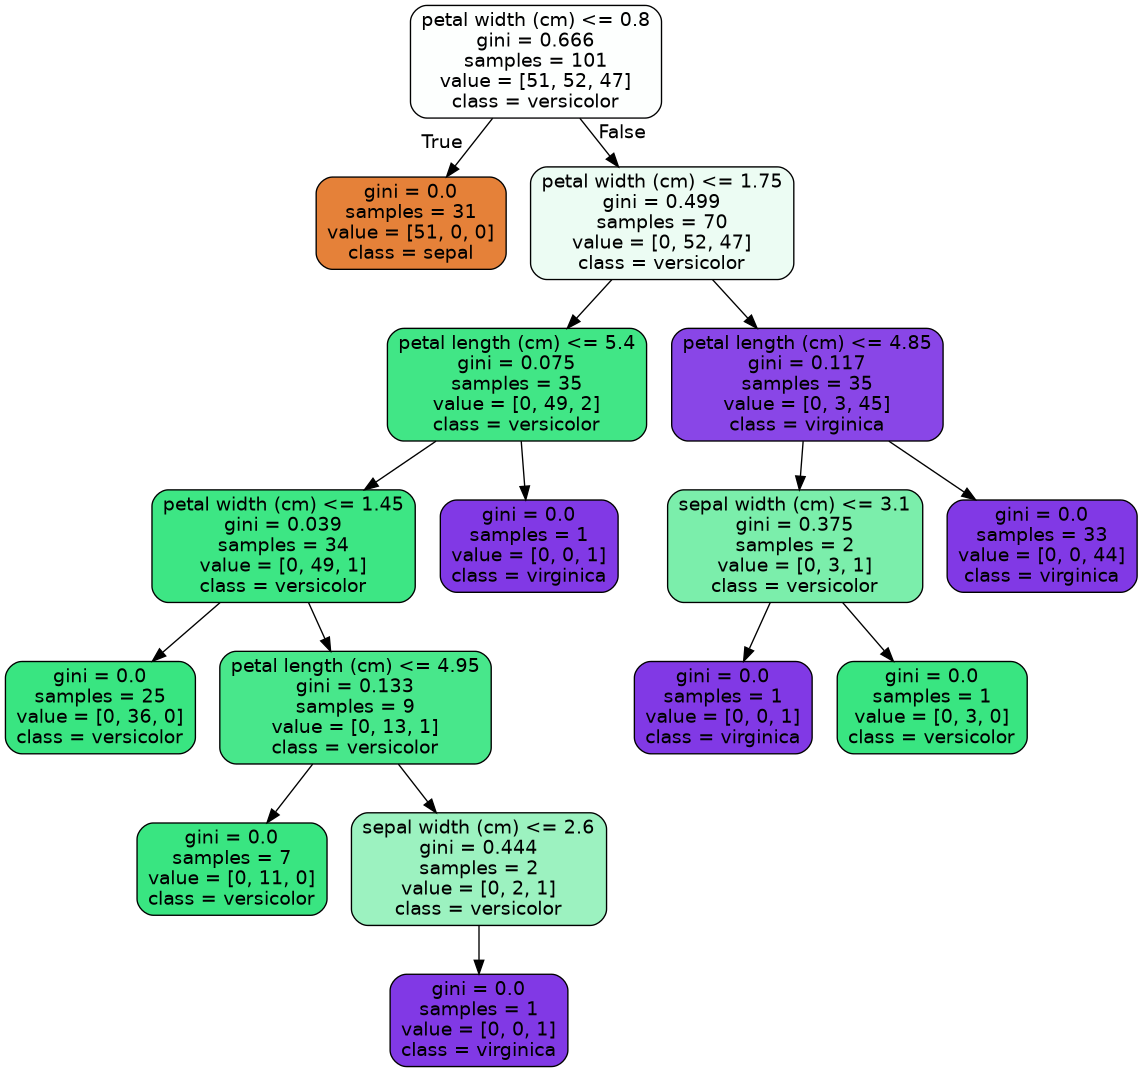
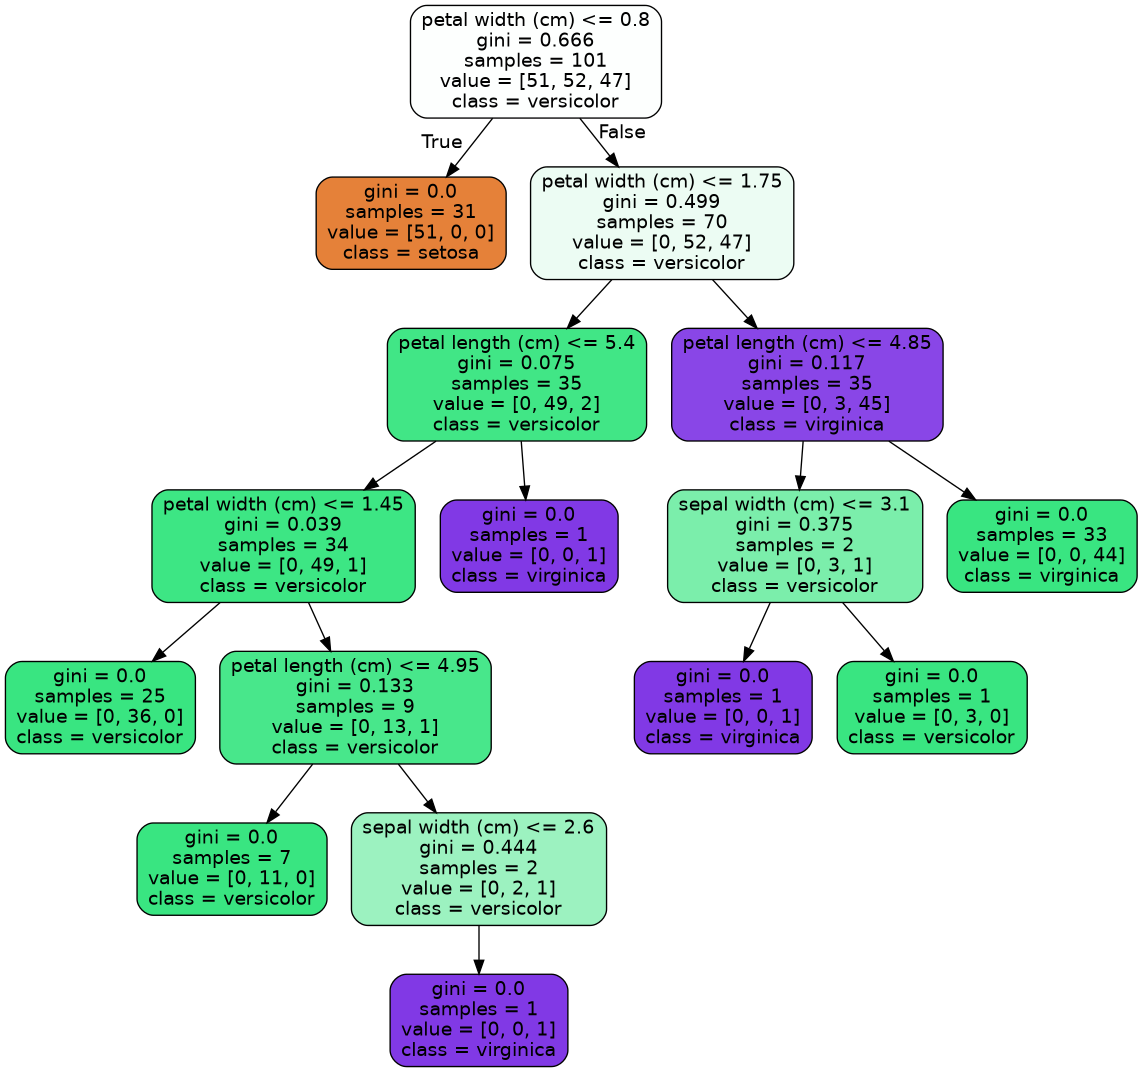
  digraph {
    node [color=black fillcolor="#8139e5" fontname=helvetica shape=box style="filled, rounded"]
    edge [fontname=helvetica]
    n1 [fillcolor="#fdfffe" label="petal width (cm) <= 0.8\ngini = 0.666\nsamples = 101\nvalue = [51, 52, 47]\nclass = versicolor"]
-   n2 [fillcolor="#e58139" label="gini = 0.0\nsamples = 31\nvalue = [51, 0, 0]\nclass = sepal"]
+   n2 [fillcolor="#e58139" label="gini = 0.0\nsamples = 31\nvalue = [51, 0, 0]\nclass = setosa"]
    n3 [fillcolor="#ecfcf3" label="petal width (cm) <= 1.75\ngini = 0.499\nsamples = 70\nvalue = [0, 52, 47]\nclass = versicolor"]
    n4 [fillcolor="#41e686" label="petal length (cm) <= 5.4\ngini = 0.075\nsamples = 35\nvalue = [0, 49, 2]\nclass = versicolor"]
    n5 [fillcolor="#8946e7" label="petal length (cm) <= 4.85\ngini = 0.117\nsamples = 35\nvalue = [0, 3, 45]\nclass = virginica"]
    n6 [fillcolor="#3de684" label="petal width (cm) <= 1.45\ngini = 0.039\nsamples = 34\nvalue = [0, 49, 1]\nclass = versicolor"]
    n7 [label="gini = 0.0\nsamples = 1\nvalue = [0, 0, 1]\nclass = virginica"]
    n8 [fillcolor="#7beeab" label="sepal width (cm) <= 3.1\ngini = 0.375\nsamples = 2\nvalue = [0, 3, 1]\nclass = versicolor"]
-   n9 [label="gini = 0.0\nsamples = 33\nvalue = [0, 0, 44]\nclass = virginica"]
+   n9 [fillcolor="#39e581" label="gini = 0.0\nsamples = 33\nvalue = [0, 0, 44]\nclass = virginica"]
    n10 [fillcolor="#39e581" label="gini = 0.0\nsamples = 25\nvalue = [0, 36, 0]\nclass = versicolor"]
    n11 [fillcolor="#48e78b" label="petal length (cm) <= 4.95\ngini = 0.133\nsamples = 9\nvalue = [0, 13, 1]\nclass = versicolor"]
    n12 [fillcolor="#39e581" label="gini = 0.0\nsamples = 7\nvalue = [0, 11, 0]\nclass = versicolor"]
    n13 [fillcolor="#9cf2c0" label="sepal width (cm) <= 2.6\ngini = 0.444\nsamples = 2\nvalue = [0, 2, 1]\nclass = versicolor"]
    n14 [label="gini = 0.0\nsamples = 1\nvalue = [0, 0, 1]\nclass = virginica"]
    n15 [label="gini = 0.0\nsamples = 1\nvalue = [0, 0, 1]\nclass = virginica"]
    n16 [fillcolor="#39e581" label="gini = 0.0\nsamples = 1\nvalue = [0, 3, 0]\nclass = versicolor"]
    n1 -> n2 [headlabel=True labelangle=45 labeldistance=2.5]
    n1 -> n3 [headlabel=False labelangle=-45 labeldistance=2.5]
    n3 -> n4
    n3 -> n5
    n4 -> n6
    n4 -> n7
    n5 -> n8
    n5 -> n9
    n6 -> n10
    n6 -> n11
    n8 -> n15
    n8 -> n16
    n11 -> n12
    n11 -> n13
    n13 -> n14
  }
